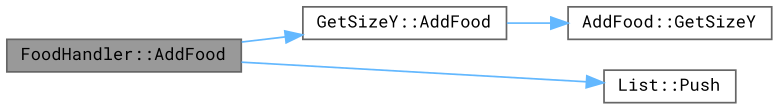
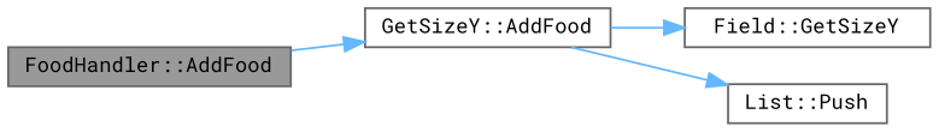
  digraph {
    fontname="Roboto Mono"
    rankdir=LR
    node [color=grey40 fillcolor=white fontname="Roboto Mono" fontsize=10 shape=box style=filled]
    edge [color=steelblue1 fontname="Roboto Mono" fontsize=10 labelfontname=Helvetica labelfontsize=10 style=solid]
    n1 [color=gray40 fillcolor=grey60 fontcolor=black height=0.2 label="FoodHandler::AddFood" width=0.4]
    n2 [height=0.2 label="GetSizeY::AddFood" width=0.4]
-   n3 [height=0.2 label="AddFood::GetSizeY" width=0.4]
+   n3 [height=0.2 label="Field::GetSizeY" width=0.4]
    n4 [height=0.2 label="List::Push" width=0.4]
    n1 -> n2
    n2 -> n3
-   n1 -> n4
+   n2 -> n4
  }
